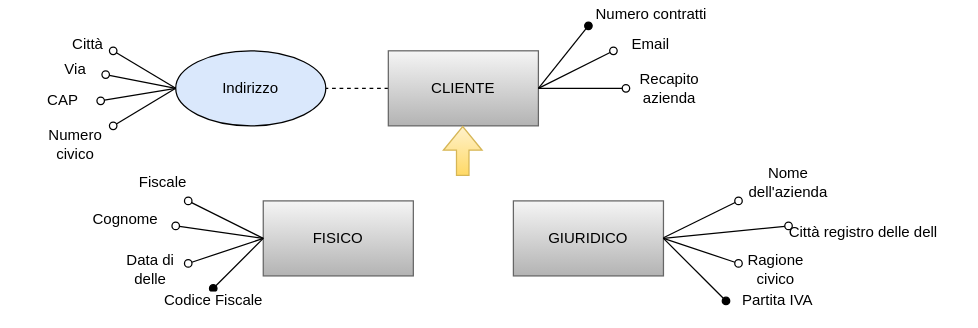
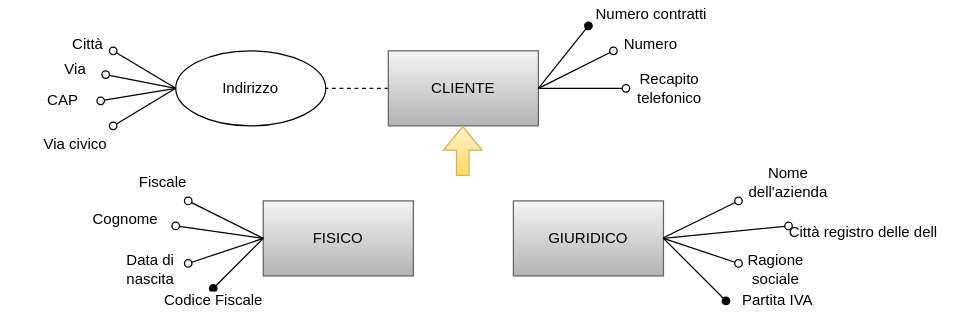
  <mxCell id="0" />
  <mxCell id="1" parent="0" />
  <mxCell id="2" value="" style="edgeStyle=orthogonalEdgeStyle;rounded=0;orthogonalLoop=1;jettySize=auto;html=1;endArrow=none;endFill=0;dashed=1;" parent="1" source="3" target="19" edge="1"><mxGeometry relative="1" as="geometry" /></mxCell>
  <mxCell id="3" value="CLIENTE" style="rounded=0;whiteSpace=wrap;html=1;fillColor=#f5f5f5;gradientColor=#b3b3b3;strokeColor=#666666;" parent="1" vertex="1"><mxGeometry x="310" y="40" width="120" height="60" as="geometry" /></mxCell>
  <mxCell id="4" value="FISICO" style="rounded=0;whiteSpace=wrap;html=1;fillColor=#f5f5f5;gradientColor=#b3b3b3;strokeColor=#666666;" parent="1" vertex="1"><mxGeometry x="210" y="160" width="120" height="60" as="geometry" /></mxCell>
  <mxCell id="5" value="GIURIDICO" style="rounded=0;whiteSpace=wrap;html=1;fillColor=#f5f5f5;gradientColor=#b3b3b3;strokeColor=#666666;" parent="1" vertex="1"><mxGeometry x="410" y="160" width="120" height="60" as="geometry" /></mxCell>
  <mxCell id="6" value="" style="shape=flexArrow;endArrow=classic;html=1;rounded=0;fillColor=#fff2cc;gradientColor=#ffd966;strokeColor=#d6b656;" parent="1" edge="1"><mxGeometry width="50" height="50" relative="1" as="geometry"><mxPoint x="369.5" y="140" as="sourcePoint" /><mxPoint x="369.5" y="100" as="targetPoint" /></mxGeometry></mxCell>
  <mxCell id="7" value="" style="endArrow=oval;html=1;rounded=0;endFill=0;" parent="1" edge="1"><mxGeometry width="50" height="50" relative="1" as="geometry"><mxPoint x="430" y="70" as="sourcePoint" /><mxPoint x="490" y="40" as="targetPoint" /><Array as="points" /></mxGeometry></mxCell>
- <mxCell id="8" value="Email" style="text;html=1;strokeColor=none;fillColor=none;align=center;verticalAlign=middle;whiteSpace=wrap;rounded=0;" parent="1" vertex="1"><mxGeometry x="490" y="30" width="60" height="10" as="geometry" /></mxCell>
+ <mxCell id="8" value="Numero" style="text;html=1;strokeColor=none;fillColor=none;align=center;verticalAlign=middle;whiteSpace=wrap;rounded=0;" parent="1" vertex="1"><mxGeometry x="490" y="30" width="60" height="10" as="geometry" /></mxCell>
  <mxCell id="9" value="" style="endArrow=oval;html=1;rounded=0;endFill=0;exitX=1;exitY=0.5;exitDx=0;exitDy=0;" parent="1" source="3" edge="1"><mxGeometry width="50" height="50" relative="1" as="geometry"><mxPoint x="440" y="80" as="sourcePoint" /><mxPoint x="500" y="70" as="targetPoint" /><Array as="points" /></mxGeometry></mxCell>
- <mxCell id="10" value="Recapito azienda" style="text;html=1;strokeColor=none;fillColor=none;align=center;verticalAlign=middle;whiteSpace=wrap;rounded=0;" parent="1" vertex="1"><mxGeometry x="490" y="65" width="90" height="10" as="geometry" /></mxCell>
+ <mxCell id="10" value="Recapito telefonico" style="text;html=1;strokeColor=none;fillColor=none;align=center;verticalAlign=middle;whiteSpace=wrap;rounded=0;" parent="1" vertex="1"><mxGeometry x="490" y="65" width="90" height="10" as="geometry" /></mxCell>
  <mxCell id="11" value="" style="endArrow=oval;html=1;rounded=0;endFill=0;exitX=1;exitY=0.5;exitDx=0;exitDy=0;" parent="1" edge="1"><mxGeometry width="50" height="50" relative="1" as="geometry"><mxPoint x="530" y="189.5" as="sourcePoint" /><mxPoint x="590" y="160" as="targetPoint" /><Array as="points" /></mxGeometry></mxCell>
  <mxCell id="12" value="Nome dell'azienda" style="text;html=1;strokeColor=none;fillColor=none;align=center;verticalAlign=middle;whiteSpace=wrap;rounded=0;" parent="1" vertex="1"><mxGeometry x="600" y="140" width="60" height="10" as="geometry" /></mxCell>
  <mxCell id="13" value="" style="endArrow=oval;html=1;rounded=0;endFill=0;" parent="1" edge="1"><mxGeometry width="50" height="50" relative="1" as="geometry"><mxPoint x="530" y="190" as="sourcePoint" /><mxPoint x="590" y="210" as="targetPoint" /><Array as="points" /></mxGeometry></mxCell>
- <mxCell id="14" value="Ragione civico" style="text;html=1;strokeColor=none;fillColor=none;align=center;verticalAlign=middle;whiteSpace=wrap;rounded=0;" parent="1" vertex="1"><mxGeometry x="590" y="210" width="60" height="10" as="geometry" /></mxCell>
+ <mxCell id="14" value="Ragione sociale" style="text;html=1;strokeColor=none;fillColor=none;align=center;verticalAlign=middle;whiteSpace=wrap;rounded=0;" parent="1" vertex="1"><mxGeometry x="590" y="210" width="60" height="10" as="geometry" /></mxCell>
  <mxCell id="15" value="" style="endArrow=oval;html=1;rounded=0;endFill=0;" parent="1" edge="1"><mxGeometry width="50" height="50" relative="1" as="geometry"><mxPoint x="210" y="190" as="sourcePoint" /><mxPoint x="150" y="160" as="targetPoint" /><Array as="points" /></mxGeometry></mxCell>
  <mxCell id="16" value="Fiscale" style="text;html=1;strokeColor=none;fillColor=none;align=center;verticalAlign=middle;whiteSpace=wrap;rounded=0;" parent="1" vertex="1"><mxGeometry x="100" y="140" width="60" height="10" as="geometry" /></mxCell>
  <mxCell id="17" value="" style="endArrow=oval;html=1;rounded=0;endFill=0;" parent="1" edge="1"><mxGeometry width="50" height="50" relative="1" as="geometry"><mxPoint x="210" y="190" as="sourcePoint" /><mxPoint x="140" y="180" as="targetPoint" /><Array as="points" /></mxGeometry></mxCell>
  <mxCell id="18" value="Cognome" style="text;html=1;strokeColor=none;fillColor=none;align=center;verticalAlign=middle;whiteSpace=wrap;rounded=0;" parent="1" vertex="1"><mxGeometry x="70" y="170" width="60" height="10" as="geometry" /></mxCell>
- <mxCell id="19" value="Indirizzo" style="ellipse;whiteSpace=wrap;html=1;rounded=0;fillColor=#dae8fc;" parent="1" vertex="1"><mxGeometry x="140" y="40" width="120" height="60" as="geometry" /></mxCell>
+ <mxCell id="19" value="Indirizzo" style="ellipse;whiteSpace=wrap;html=1;rounded=0;" parent="1" vertex="1"><mxGeometry x="140" y="40" width="120" height="60" as="geometry" /></mxCell>
  <mxCell id="20" value="" style="endArrow=oval;html=1;rounded=0;endFill=0;entryX=0.9;entryY=0.9;entryDx=0;entryDy=0;entryPerimeter=0;" parent="1" target="21" edge="1"><mxGeometry width="50" height="50" relative="1" as="geometry"><mxPoint x="140" y="70" as="sourcePoint" /><mxPoint x="90" y="42.5" as="targetPoint" /><Array as="points" /></mxGeometry></mxCell>
  <mxCell id="21" value="Via" style="text;html=1;strokeColor=none;fillColor=none;align=center;verticalAlign=middle;whiteSpace=wrap;rounded=0;" parent="1" vertex="1"><mxGeometry x="30" y="50" width="60" height="10" as="geometry" /></mxCell>
  <mxCell id="22" value="" style="endArrow=oval;html=1;rounded=0;endFill=0;exitX=0;exitY=0.5;exitDx=0;exitDy=0;" parent="1" source="19" edge="1"><mxGeometry width="50" height="50" relative="1" as="geometry"><mxPoint x="140" y="75" as="sourcePoint" /><mxPoint x="80" y="80" as="targetPoint" /><Array as="points" /></mxGeometry></mxCell>
  <mxCell id="23" value="CAP" style="text;html=1;strokeColor=none;fillColor=none;align=center;verticalAlign=middle;whiteSpace=wrap;rounded=0;" parent="1" vertex="1"><mxGeometry x="20" y="75" width="60" height="10" as="geometry" /></mxCell>
  <mxCell id="24" value="" style="endArrow=oval;html=1;rounded=0;endFill=0;" parent="1" edge="1"><mxGeometry width="50" height="50" relative="1" as="geometry"><mxPoint x="140" y="70" as="sourcePoint" /><mxPoint x="90" y="100" as="targetPoint" /><Array as="points" /></mxGeometry></mxCell>
- <mxCell id="25" value="Numero civico" style="text;html=1;strokeColor=none;fillColor=none;align=center;verticalAlign=middle;whiteSpace=wrap;rounded=0;" parent="1" vertex="1"><mxGeometry x="30" y="110" width="60" height="10" as="geometry" /></mxCell>
+ <mxCell id="25" value="Via civico" style="text;html=1;strokeColor=none;fillColor=none;align=center;verticalAlign=middle;whiteSpace=wrap;rounded=0;" parent="1" vertex="1"><mxGeometry x="30" y="110" width="60" height="10" as="geometry" /></mxCell>
  <mxCell id="26" value="" style="endArrow=oval;html=1;rounded=0;endFill=0;" parent="1" edge="1"><mxGeometry width="50" height="50" relative="1" as="geometry"><mxPoint x="140" y="70" as="sourcePoint" /><mxPoint x="90" y="40" as="targetPoint" /><Array as="points" /></mxGeometry></mxCell>
  <mxCell id="27" value="Città" style="text;html=1;strokeColor=none;fillColor=none;align=center;verticalAlign=middle;whiteSpace=wrap;rounded=0;" parent="1" vertex="1"><mxGeometry x="40" y="30" width="60" height="10" as="geometry" /></mxCell>
  <mxCell id="28" value="" style="endArrow=oval;html=1;rounded=0;endFill=0;" parent="1" edge="1"><mxGeometry width="50" height="50" relative="1" as="geometry"><mxPoint x="210" y="190" as="sourcePoint" /><mxPoint x="150" y="210" as="targetPoint" /><Array as="points" /></mxGeometry></mxCell>
- <mxCell id="29" value="Data di delle" style="text;html=1;strokeColor=none;fillColor=none;align=center;verticalAlign=middle;whiteSpace=wrap;rounded=0;" parent="1" vertex="1"><mxGeometry x="90" y="210" width="60" height="10" as="geometry" /></mxCell>
+ <mxCell id="29" value="Data di nascita" style="text;html=1;strokeColor=none;fillColor=none;align=center;verticalAlign=middle;whiteSpace=wrap;rounded=0;" parent="1" vertex="1"><mxGeometry x="90" y="210" width="60" height="10" as="geometry" /></mxCell>
  <mxCell id="30" value="" style="endArrow=oval;html=1;rounded=0;endFill=0;exitX=1;exitY=0.5;exitDx=0;exitDy=0;" parent="1" source="5" edge="1"><mxGeometry width="50" height="50" relative="1" as="geometry"><mxPoint x="540" y="200" as="sourcePoint" /><mxPoint x="630" y="180" as="targetPoint" /><Array as="points" /></mxGeometry></mxCell>
  <mxCell id="31" value="Città registro delle dell" style="text;html=1;strokeColor=none;fillColor=none;align=center;verticalAlign=middle;whiteSpace=wrap;rounded=0;" parent="1" vertex="1"><mxGeometry x="620" y="170" width="140" height="30" as="geometry" /></mxCell>
  <mxCell id="32" value="" style="endArrow=oval;html=1;rounded=0;endFill=1;" edge="1" parent="1"><mxGeometry width="50" height="50" relative="1" as="geometry"><mxPoint x="210" y="190" as="sourcePoint" /><mxPoint x="170" y="230" as="targetPoint" /><Array as="points" /></mxGeometry></mxCell>
  <mxCell id="33" value="&lt;font style=&quot;font-size: 12px&quot;&gt;Codice Fiscale&lt;/font&gt;" style="edgeLabel;html=1;align=center;verticalAlign=middle;resizable=0;points=[];" vertex="1" connectable="0" parent="32"><mxGeometry x="0.275" y="-1" relative="1" as="geometry"><mxPoint x="-14" y="25" as="offset" /></mxGeometry></mxCell>
  <mxCell id="34" value="" style="endArrow=oval;html=1;rounded=0;endFill=1;exitX=1;exitY=0.5;exitDx=0;exitDy=0;" edge="1" parent="1" source="5"><mxGeometry width="50" height="50" relative="1" as="geometry"><mxPoint x="230" y="210" as="sourcePoint" /><mxPoint x="580" y="240" as="targetPoint" /><Array as="points" /></mxGeometry></mxCell>
  <mxCell id="35" value="Partita IVA" style="edgeLabel;html=1;align=center;verticalAlign=middle;resizable=0;points=[];fontSize=12;" vertex="1" connectable="0" parent="34"><mxGeometry x="-0.28" y="1" relative="1" as="geometry"><mxPoint x="72" y="33" as="offset" /></mxGeometry></mxCell>
  <mxCell id="36" value="" style="endArrow=oval;html=1;rounded=0;endFill=1;" edge="1" parent="1"><mxGeometry width="50" height="50" relative="1" as="geometry"><mxPoint x="430" y="70" as="sourcePoint" /><mxPoint x="470" y="20" as="targetPoint" /><Array as="points" /></mxGeometry></mxCell>
  <mxCell id="37" value="Numero contratti" style="edgeLabel;html=1;align=center;verticalAlign=middle;resizable=0;points=[];fontSize=12;" vertex="1" connectable="0" parent="36"><mxGeometry x="0.381" y="1" relative="1" as="geometry"><mxPoint x="63" y="-25" as="offset" /></mxGeometry></mxCell>
